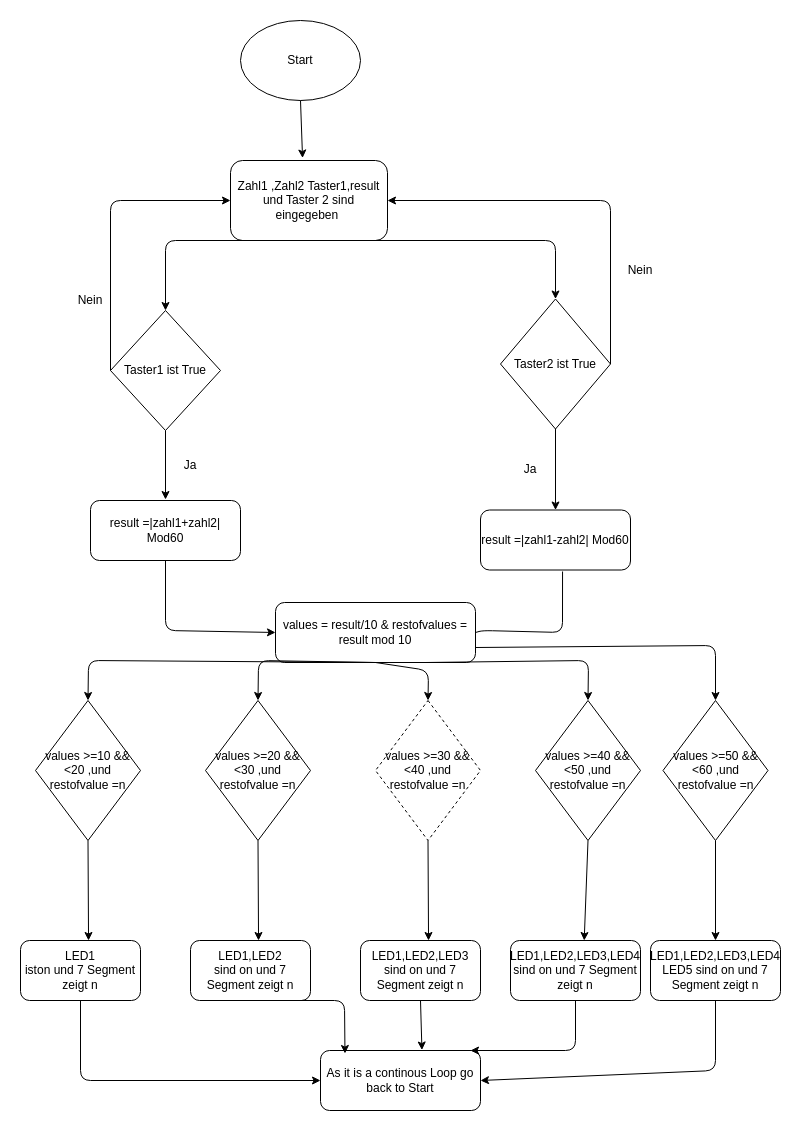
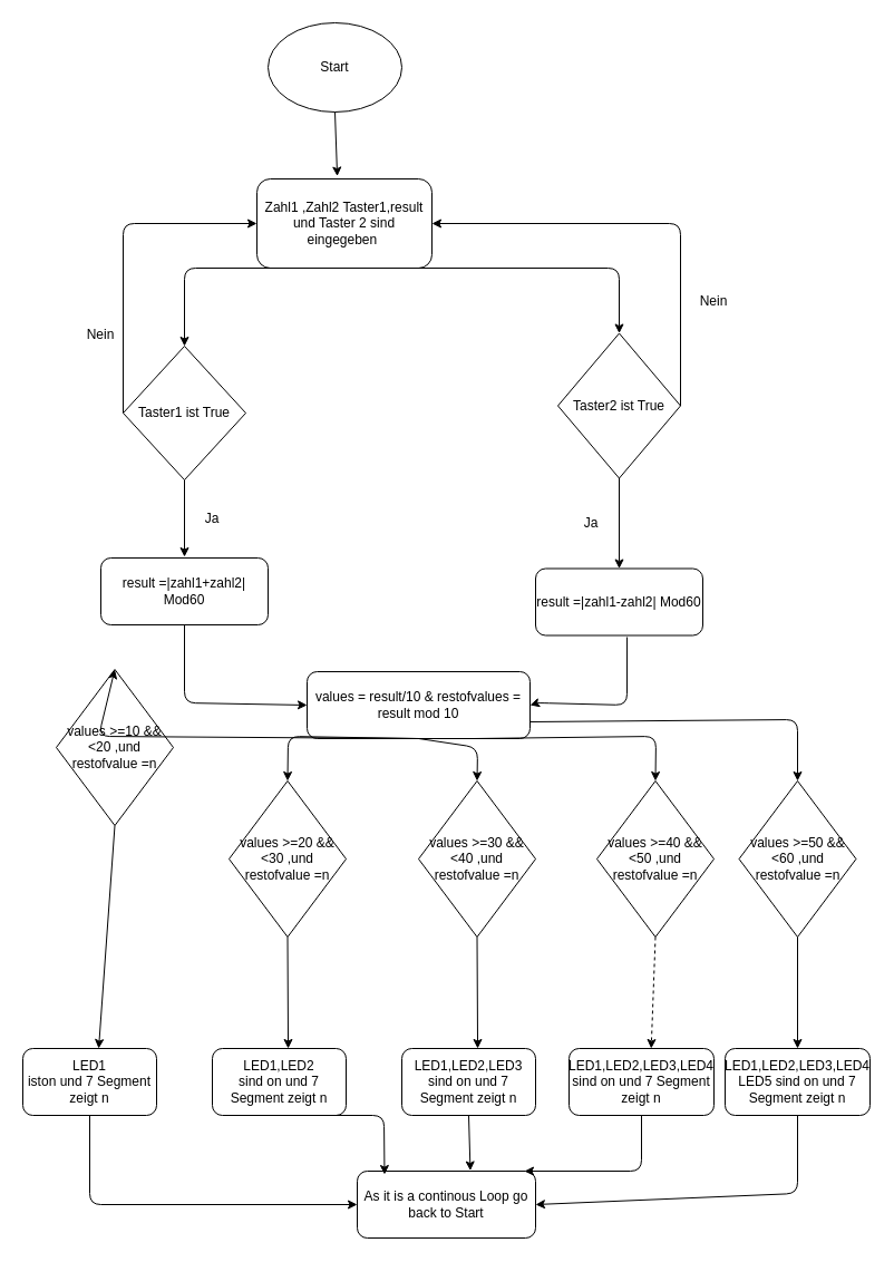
  <mxCell id="0" />
  <mxCell id="1" parent="0" />
  <mxCell id="2" value="Start" style="ellipse;whiteSpace=wrap;html=1;" vertex="1" parent="1"><mxGeometry x="240" y="20" width="120" height="80" as="geometry" /></mxCell>
  <mxCell id="3" value="Zahl1 ,Zahl2 Taster1,result und Taster 2 sind eingegeben&amp;nbsp;" style="rounded=1;whiteSpace=wrap;html=1;" vertex="1" parent="1"><mxGeometry x="230" y="160" width="157" height="80" as="geometry" /></mxCell>
  <mxCell id="4" value="Taster2 ist True" style="rhombus;whiteSpace=wrap;html=1;" vertex="1" parent="1"><mxGeometry x="500" y="298.5" width="110" height="130" as="geometry" /></mxCell>
  <mxCell id="5" value="Taster1 ist True" style="rhombus;whiteSpace=wrap;html=1;" vertex="1" parent="1"><mxGeometry x="110" y="310" width="110" height="120" as="geometry" /></mxCell>
  <mxCell id="6" value="" style="endArrow=classic;html=1;exitX=0.5;exitY=1;exitDx=0;exitDy=0;entryX=0.459;entryY=-0.031;entryDx=0;entryDy=0;entryPerimeter=0;" edge="1" parent="1" source="2" target="3"><mxGeometry width="50" height="50" relative="1" as="geometry"><mxPoint x="110" y="490" as="sourcePoint" /><mxPoint x="160" y="440" as="targetPoint" /></mxGeometry></mxCell>
  <mxCell id="7" value="" style="endArrow=classic;html=1;exitX=0.5;exitY=1;exitDx=0;exitDy=0;entryX=0.5;entryY=0;entryDx=0;entryDy=0;" edge="1" parent="1" source="3" target="5"><mxGeometry width="50" height="50" relative="1" as="geometry"><mxPoint x="100" y="570" as="sourcePoint" /><mxPoint x="150" y="520" as="targetPoint" /><Array as="points"><mxPoint x="165" y="240" /></Array></mxGeometry></mxCell>
  <mxCell id="8" value="" style="endArrow=classic;html=1;entryX=0.5;entryY=0;entryDx=0;entryDy=0;" edge="1" parent="1" target="4"><mxGeometry width="50" height="50" relative="1" as="geometry"><mxPoint x="300" y="240" as="sourcePoint" /><mxPoint x="160" y="480" as="targetPoint" /><Array as="points"><mxPoint x="555" y="240" /></Array></mxGeometry></mxCell>
  <mxCell id="9" value="result =|zahl1+zahl2| Mod60" style="rounded=1;whiteSpace=wrap;html=1;" vertex="1" parent="1"><mxGeometry x="90" y="500" width="150" height="60" as="geometry" /></mxCell>
  <mxCell id="10" value="result =|zahl1-zahl2| Mod60" style="rounded=1;whiteSpace=wrap;html=1;" vertex="1" parent="1"><mxGeometry x="480" y="509.5" width="150" height="60" as="geometry" /></mxCell>
  <mxCell id="11" value="" style="endArrow=classic;html=1;exitX=0.5;exitY=1;exitDx=0;exitDy=0;" edge="1" parent="1" source="5"><mxGeometry width="50" height="50" relative="1" as="geometry"><mxPoint x="100" y="670" as="sourcePoint" /><mxPoint x="165" y="499" as="targetPoint" /></mxGeometry></mxCell>
  <mxCell id="12" value="" style="endArrow=classic;html=1;exitX=0.5;exitY=1;exitDx=0;exitDy=0;entryX=0.5;entryY=0;entryDx=0;entryDy=0;" edge="1" parent="1" source="4" target="10"><mxGeometry width="50" height="50" relative="1" as="geometry"><mxPoint x="175" y="470" as="sourcePoint" /><mxPoint x="480" y="560" as="targetPoint" /></mxGeometry></mxCell>
  <mxCell id="13" value="Ja" style="text;html=1;strokeColor=none;fillColor=none;align=center;verticalAlign=middle;whiteSpace=wrap;rounded=0;" vertex="1" parent="1"><mxGeometry x="170" y="455" width="40" height="20" as="geometry" /></mxCell>
  <mxCell id="14" value="Ja" style="text;html=1;strokeColor=none;fillColor=none;align=center;verticalAlign=middle;whiteSpace=wrap;rounded=0;" vertex="1" parent="1"><mxGeometry x="510" y="459" width="40" height="20" as="geometry" /></mxCell>
  <mxCell id="15" value="Nein" style="text;html=1;strokeColor=none;fillColor=none;align=center;verticalAlign=middle;whiteSpace=wrap;rounded=0;" vertex="1" parent="1"><mxGeometry x="620" y="260" width="40" height="20" as="geometry" /></mxCell>
  <mxCell id="16" value="" style="endArrow=classic;html=1;exitX=0;exitY=0.5;exitDx=0;exitDy=0;entryX=0;entryY=0.5;entryDx=0;entryDy=0;" edge="1" parent="1" source="5" target="3"><mxGeometry width="50" height="50" relative="1" as="geometry"><mxPoint x="50" y="640" as="sourcePoint" /><mxPoint x="100" y="590" as="targetPoint" /><Array as="points"><mxPoint x="110" y="200" /></Array></mxGeometry></mxCell>
  <mxCell id="17" value="Nein" style="text;html=1;strokeColor=none;fillColor=none;align=center;verticalAlign=middle;whiteSpace=wrap;rounded=0;" vertex="1" parent="1"><mxGeometry x="70" y="290" width="40" height="20" as="geometry" /></mxCell>
  <mxCell id="18" value="" style="endArrow=classic;html=1;exitX=1;exitY=0.5;exitDx=0;exitDy=0;entryX=1;entryY=0.5;entryDx=0;entryDy=0;" edge="1" parent="1" source="4" target="3"><mxGeometry width="50" height="50" relative="1" as="geometry"><mxPoint x="120" y="380" as="sourcePoint" /><mxPoint x="240" y="210" as="targetPoint" /><Array as="points"><mxPoint x="610" y="200" /></Array></mxGeometry></mxCell>
  <mxCell id="19" value="values = result/10 &amp;amp; restofvalues = result mod 10" style="rounded=1;whiteSpace=wrap;html=1;" vertex="1" parent="1"><mxGeometry x="275" y="602" width="200" height="60" as="geometry" /></mxCell>
- <mxCell id="20" value="values &amp;gt;=10 &amp;amp;&amp;amp; &amp;lt;20 ,und restofvalue =n" style="rhombus;whiteSpace=wrap;html=1;" vertex="1" parent="1"><mxGeometry x="35" y="700" width="105" height="140" as="geometry" /></mxCell>
+ <mxCell id="20" value="values &amp;gt;=10 &amp;amp;&amp;amp; &amp;lt;20 ,und restofvalue =n" style="rhombus;whiteSpace=wrap;html=1;" vertex="1" parent="1"><mxGeometry x="50" y="600" width="105" height="140" as="geometry" /></mxCell>
  <mxCell id="21" value="" style="endArrow=classic;html=1;exitX=0.5;exitY=1;exitDx=0;exitDy=0;entryX=0.567;entryY=0;entryDx=0;entryDy=0;entryPerimeter=0;" edge="1" parent="1" source="20" target="22"><mxGeometry width="50" height="50" relative="1" as="geometry"><mxPoint x="100" y="930" as="sourcePoint" /><mxPoint x="135" y="890" as="targetPoint" /></mxGeometry></mxCell>
  <mxCell id="22" value="LED1&lt;br&gt;iston und 7 Segment zeigt n" style="rounded=1;whiteSpace=wrap;html=1;" vertex="1" parent="1"><mxGeometry x="20" y="940" width="120" height="60" as="geometry" /></mxCell>
  <mxCell id="23" value="" style="endArrow=classic;html=1;exitX=0.5;exitY=1;exitDx=0;exitDy=0;entryX=0.5;entryY=0;entryDx=0;entryDy=0;" edge="1" parent="1" source="19" target="20"><mxGeometry width="50" height="50" relative="1" as="geometry"><mxPoint x="20" y="1070" as="sourcePoint" /><mxPoint x="70" y="1020" as="targetPoint" /><Array as="points"><mxPoint x="88" y="660" /></Array></mxGeometry></mxCell>
  <mxCell id="24" value="" style="endArrow=classic;html=1;exitX=0.5;exitY=1;exitDx=0;exitDy=0;entryX=0;entryY=0.5;entryDx=0;entryDy=0;" edge="1" parent="1" source="9" target="19"><mxGeometry width="50" height="50" relative="1" as="geometry"><mxPoint x="20" y="1070" as="sourcePoint" /><mxPoint x="70" y="1020" as="targetPoint" /><Array as="points"><mxPoint x="165" y="630" /></Array></mxGeometry></mxCell>
- <mxCell id="25" value="" style="endArrow=none;html=1;exitX=0.547;exitY=1.025;exitDx=0;exitDy=0;entryX=1;entryY=0.5;entryDx=0;entryDy=0;exitPerimeter=0;" edge="1" parent="1" source="10" target="19"><mxGeometry width="50" height="50" relative="1" as="geometry"><mxPoint x="20" y="1070" as="sourcePoint" /><mxPoint x="70" y="1020" as="targetPoint" /><Array as="points"><mxPoint x="562" y="632" /><mxPoint x="482" y="630" /></Array></mxGeometry></mxCell>
+ <mxCell id="25" value="" style="endArrow=classic;html=1;exitX=0.547;exitY=1.025;exitDx=0;exitDy=0;entryX=1;entryY=0.5;entryDx=0;entryDy=0;exitPerimeter=0;" edge="1" parent="1" source="10" target="19"><mxGeometry width="50" height="50" relative="1" as="geometry"><mxPoint x="20" y="1070" as="sourcePoint" /><mxPoint x="70" y="1020" as="targetPoint" /><Array as="points"><mxPoint x="562" y="632" /><mxPoint x="482" y="630" /></Array></mxGeometry></mxCell>
  <mxCell id="26" value="values &amp;gt;=20 &amp;amp;&amp;amp; &amp;lt;30 ,und restofvalue =n" style="rhombus;whiteSpace=wrap;html=1;" vertex="1" parent="1"><mxGeometry x="205" y="700" width="105" height="140" as="geometry" /></mxCell>
  <mxCell id="27" value="" style="endArrow=classic;html=1;exitX=0.5;exitY=1;exitDx=0;exitDy=0;entryX=0.567;entryY=0;entryDx=0;entryDy=0;entryPerimeter=0;" edge="1" parent="1" source="26" target="28"><mxGeometry width="50" height="50" relative="1" as="geometry"><mxPoint x="270" y="930" as="sourcePoint" /><mxPoint x="305" y="890" as="targetPoint" /></mxGeometry></mxCell>
  <mxCell id="28" value="LED1,LED2&lt;br&gt;sind on und 7 Segment zeigt n" style="rounded=1;whiteSpace=wrap;html=1;" vertex="1" parent="1"><mxGeometry x="190" y="940" width="120" height="60" as="geometry" /></mxCell>
- <mxCell id="29" value="values &amp;gt;=30 &amp;amp;&amp;amp; &amp;lt;40 ,und restofvalue =n" style="rhombus;whiteSpace=wrap;html=1;dashed=1;" vertex="1" parent="1"><mxGeometry x="375" y="700" width="105" height="140" as="geometry" /></mxCell>
+ <mxCell id="29" value="values &amp;gt;=30 &amp;amp;&amp;amp; &amp;lt;40 ,und restofvalue =n" style="rhombus;whiteSpace=wrap;html=1;" vertex="1" parent="1"><mxGeometry x="375" y="700" width="105" height="140" as="geometry" /></mxCell>
  <mxCell id="30" value="" style="endArrow=classic;html=1;exitX=0.5;exitY=1;exitDx=0;exitDy=0;entryX=0.567;entryY=0;entryDx=0;entryDy=0;entryPerimeter=0;" edge="1" parent="1" source="29" target="31"><mxGeometry width="50" height="50" relative="1" as="geometry"><mxPoint x="440" y="930" as="sourcePoint" /><mxPoint x="475" y="890" as="targetPoint" /></mxGeometry></mxCell>
  <mxCell id="31" value="LED1,LED2,LED3&lt;br&gt;sind on und 7 Segment zeigt n" style="rounded=1;whiteSpace=wrap;html=1;" vertex="1" parent="1"><mxGeometry x="360" y="940" width="120" height="60" as="geometry" /></mxCell>
  <mxCell id="32" value="values &amp;gt;=40 &amp;amp;&amp;amp; &amp;lt;50 ,und restofvalue =n" style="rhombus;whiteSpace=wrap;html=1;" vertex="1" parent="1"><mxGeometry x="535" y="700" width="105" height="140" as="geometry" /></mxCell>
- <mxCell id="33" value="" style="endArrow=classic;html=1;exitX=0.5;exitY=1;exitDx=0;exitDy=0;entryX=0.567;entryY=0;entryDx=0;entryDy=0;entryPerimeter=0;" edge="1" parent="1" source="32" target="34"><mxGeometry width="50" height="50" relative="1" as="geometry"><mxPoint x="600" y="930" as="sourcePoint" /><mxPoint x="635" y="890" as="targetPoint" /></mxGeometry></mxCell>
+ <mxCell id="33" value="" style="endArrow=classic;html=1;exitX=0.5;exitY=1;exitDx=0;exitDy=0;entryX=0.567;entryY=0;entryDx=0;entryDy=0;entryPerimeter=0;dashed=1;" edge="1" parent="1" source="32" target="34"><mxGeometry width="50" height="50" relative="1" as="geometry"><mxPoint x="600" y="930" as="sourcePoint" /><mxPoint x="635" y="890" as="targetPoint" /></mxGeometry></mxCell>
  <mxCell id="34" value="LED1,LED2,LED3,LED4&lt;br&gt;sind on und 7 Segment zeigt n" style="rounded=1;whiteSpace=wrap;html=1;" vertex="1" parent="1"><mxGeometry x="510" y="940" width="130" height="60" as="geometry" /></mxCell>
  <mxCell id="35" value="values &amp;gt;=50 &amp;amp;&amp;amp; &amp;lt;60 ,und restofvalue =n" style="rhombus;whiteSpace=wrap;html=1;" vertex="1" parent="1"><mxGeometry x="662.5" y="700" width="105" height="140" as="geometry" /></mxCell>
  <mxCell id="36" value="" style="endArrow=classic;html=1;exitX=0.5;exitY=1;exitDx=0;exitDy=0;entryX=0.5;entryY=0;entryDx=0;entryDy=0;" edge="1" parent="1" source="35" target="37"><mxGeometry width="50" height="50" relative="1" as="geometry"><mxPoint x="730" y="920" as="sourcePoint" /><mxPoint x="765" y="880" as="targetPoint" /></mxGeometry></mxCell>
  <mxCell id="37" value="LED1,LED2,LED3,LED4&lt;br&gt;LED5 sind on und 7 Segment zeigt n" style="rounded=1;whiteSpace=wrap;html=1;" vertex="1" parent="1"><mxGeometry x="650" y="940" width="130" height="60" as="geometry" /></mxCell>
  <mxCell id="38" value="" style="endArrow=classic;html=1;exitX=0.5;exitY=1;exitDx=0;exitDy=0;entryX=0.5;entryY=0;entryDx=0;entryDy=0;" edge="1" parent="1" source="19" target="26"><mxGeometry width="50" height="50" relative="1" as="geometry"><mxPoint x="20" y="1070" as="sourcePoint" /><mxPoint x="70" y="1020" as="targetPoint" /><Array as="points"><mxPoint x="258" y="660" /></Array></mxGeometry></mxCell>
  <mxCell id="39" value="" style="endArrow=classic;html=1;exitX=1;exitY=0.75;exitDx=0;exitDy=0;entryX=0.5;entryY=0;entryDx=0;entryDy=0;" edge="1" parent="1" source="19" target="35"><mxGeometry width="50" height="50" relative="1" as="geometry"><mxPoint x="20" y="1070" as="sourcePoint" /><mxPoint x="610" y="630" as="targetPoint" /><Array as="points"><mxPoint x="715" y="645" /></Array></mxGeometry></mxCell>
  <mxCell id="40" value="" style="endArrow=classic;html=1;exitX=0.75;exitY=1;exitDx=0;exitDy=0;entryX=0.5;entryY=0;entryDx=0;entryDy=0;" edge="1" parent="1" source="19" target="32"><mxGeometry width="50" height="50" relative="1" as="geometry"><mxPoint x="500" y="730" as="sourcePoint" /><mxPoint x="550" y="680" as="targetPoint" /><Array as="points"><mxPoint x="588" y="660" /></Array></mxGeometry></mxCell>
  <mxCell id="41" value="" style="endArrow=classic;html=1;exitX=0.5;exitY=1;exitDx=0;exitDy=0;entryX=0.5;entryY=0;entryDx=0;entryDy=0;" edge="1" parent="1" source="19" target="29"><mxGeometry width="50" height="50" relative="1" as="geometry"><mxPoint x="20" y="1070" as="sourcePoint" /><mxPoint x="70" y="1020" as="targetPoint" /><Array as="points"><mxPoint x="428" y="670" /></Array></mxGeometry></mxCell>
  <mxCell id="42" value="As it is a continous Loop go back to Start&lt;br&gt;" style="rounded=1;whiteSpace=wrap;html=1;" vertex="1" parent="1"><mxGeometry x="320" y="1050" width="160" height="60" as="geometry" /></mxCell>
  <mxCell id="43" value="" style="endArrow=classic;html=1;exitX=0.5;exitY=1;exitDx=0;exitDy=0;entryX=0;entryY=0.5;entryDx=0;entryDy=0;" edge="1" parent="1" source="22" target="42"><mxGeometry width="50" height="50" relative="1" as="geometry"><mxPoint x="20" y="1180" as="sourcePoint" /><mxPoint x="70" y="1130" as="targetPoint" /><Array as="points"><mxPoint x="80" y="1080" /></Array></mxGeometry></mxCell>
  <mxCell id="44" value="" style="endArrow=classic;html=1;exitX=0.5;exitY=1;exitDx=0;exitDy=0;entryX=0.153;entryY=0.05;entryDx=0;entryDy=0;entryPerimeter=0;" edge="1" parent="1" source="28" target="42"><mxGeometry width="50" height="50" relative="1" as="geometry"><mxPoint x="20" y="1180" as="sourcePoint" /><mxPoint x="70" y="1130" as="targetPoint" /><Array as="points"><mxPoint x="344" y="1000" /></Array></mxGeometry></mxCell>
  <mxCell id="45" value="" style="endArrow=classic;html=1;exitX=0.5;exitY=1;exitDx=0;exitDy=0;entryX=0.634;entryY=-0.008;entryDx=0;entryDy=0;entryPerimeter=0;" edge="1" parent="1" source="31" target="42"><mxGeometry width="50" height="50" relative="1" as="geometry"><mxPoint x="10" y="1260" as="sourcePoint" /><mxPoint x="60" y="1210" as="targetPoint" /></mxGeometry></mxCell>
  <mxCell id="46" value="" style="endArrow=classic;html=1;exitX=0.5;exitY=1;exitDx=0;exitDy=0;" edge="1" parent="1" source="34"><mxGeometry width="50" height="50" relative="1" as="geometry"><mxPoint x="0" y="1340" as="sourcePoint" /><mxPoint x="470" y="1050" as="targetPoint" /><Array as="points"><mxPoint x="575" y="1050" /></Array></mxGeometry></mxCell>
  <mxCell id="47" value="" style="endArrow=classic;html=1;exitX=0.5;exitY=1;exitDx=0;exitDy=0;entryX=1;entryY=0.5;entryDx=0;entryDy=0;" edge="1" parent="1" source="37" target="42"><mxGeometry width="50" height="50" relative="1" as="geometry"><mxPoint x="-10" y="1420" as="sourcePoint" /><mxPoint x="40" y="1370" as="targetPoint" /><Array as="points"><mxPoint x="715" y="1070" /></Array></mxGeometry></mxCell>
